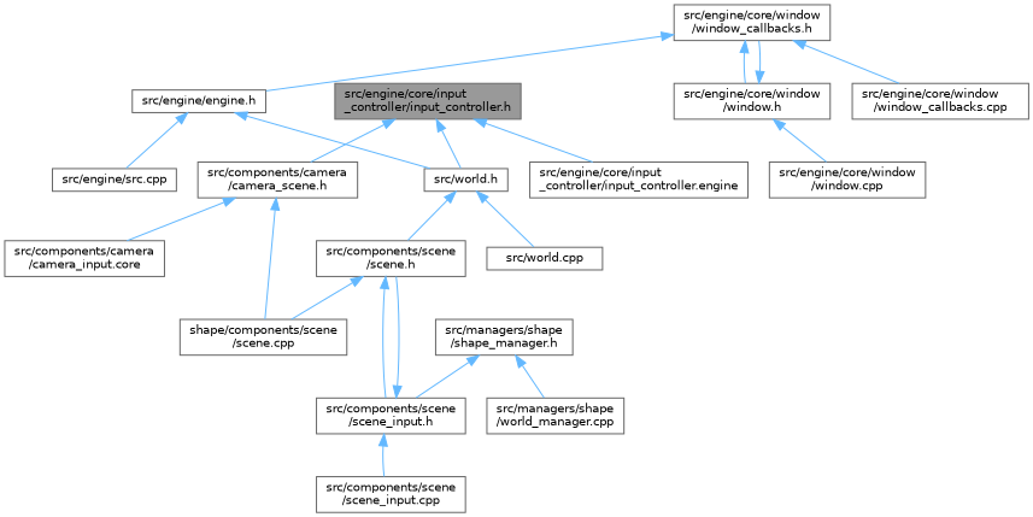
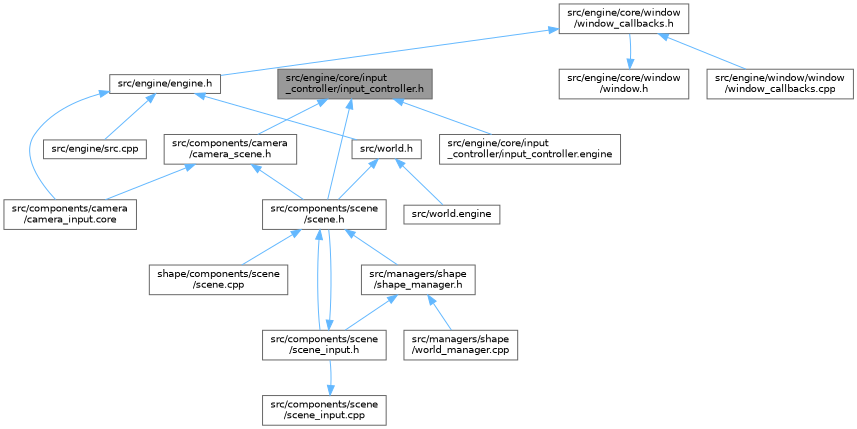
  digraph {
    node [color=grey40 fillcolor=white fontname=Helvetica fontsize=10 shape=box style=filled]
    edge [color=steelblue1 dir=back fontname=Helvetica fontsize=10 labelfontname=Helvetica labelfontsize=10 style=solid]
    n1 [color=gray40 fillcolor=grey60 fontcolor=black height=0.2 label="src/engine/core/input\l_controller/input_controller.h" width=0.4]
    n2 [height=0.2 label="src/components/camera\l/camera_scene.h" width=0.4]
    n3 [height=0.2 label="src/engine/core/input\l_controller/input_controller.engine" width=0.4]
    n4 [height=0.2 label="src/world.h" width=0.4]
    n5 [height=0.2 label="src/components/camera\l/camera_input.core" width=0.4]
    n6 [height=0.2 label="src/components/scene\l/scene.h" width=0.4]
    n7 [height=0.2 label="src/engine/core/window\l/window.h" width=0.4]
-   n8 [height=0.2 label="src/engine/core/window\l/window.cpp" width=0.4]
    n9 [height=0.2 label="src/engine/core/window\l/window_callbacks.h" width=0.4]
-   n10 [height=0.2 label="src/world.cpp" width=0.4]
+   n10 [height=0.2 label="src/world.engine" width=0.4]
    n11 [height=0.2 label="shape/components/scene\l/scene.cpp" width=0.4]
    n12 [height=0.2 label="src/components/scene\l/scene_input.h" width=0.4]
    n13 [height=0.2 label="src/managers/shape\l/shape_manager.h" width=0.4]
    n14 [height=0.2 label="src/components/scene\l/scene_input.cpp" width=0.4]
    n15 [height=0.2 label="src/managers/shape\l/world_manager.cpp" width=0.4]
    n16 [height=0.2 label="src/engine/engine.h" width=0.4]
-   n17 [height=0.2 label="src/engine/core/window\l/window_callbacks.cpp" width=0.4]
+   n17 [height=0.2 label="src/engine/window/window\l/window_callbacks.cpp" width=0.4]
    n18 [height=0.2 label="src/engine/src.cpp" width=0.4]
    n1 -> n2
    n1 -> n3
-   n1 -> n4
+   n1 -> n6
    n2 -> n5
-   n2 -> n11
+   n2 -> n6
    n4 -> n6
    n4 -> n10
    n6 -> n11
    n6 -> n12
-   n7 -> n8
+   n6 -> n13
    n7 -> n9
-   n9 -> n7
    n9 -> n16
    n9 -> n17
    n12 -> n6
-   n12 -> n14
+   n14 -> n12
    n13 -> n12
    n13 -> n15
    n16 -> n4
+   n16 -> n5
    n16 -> n18
  }
